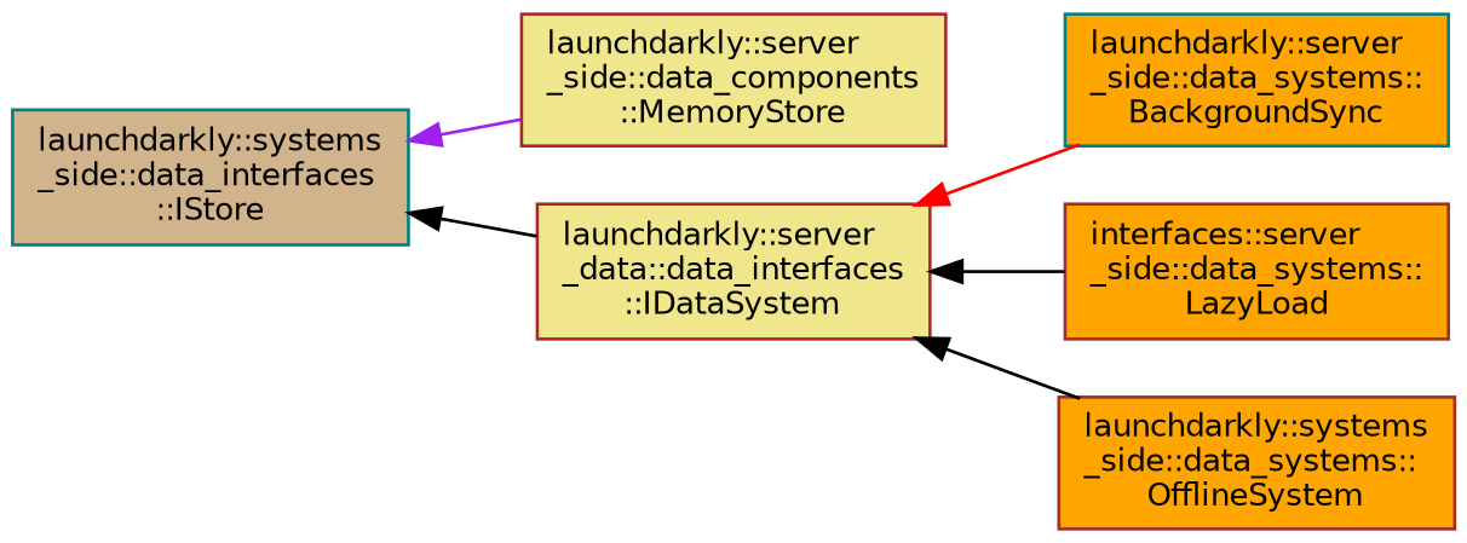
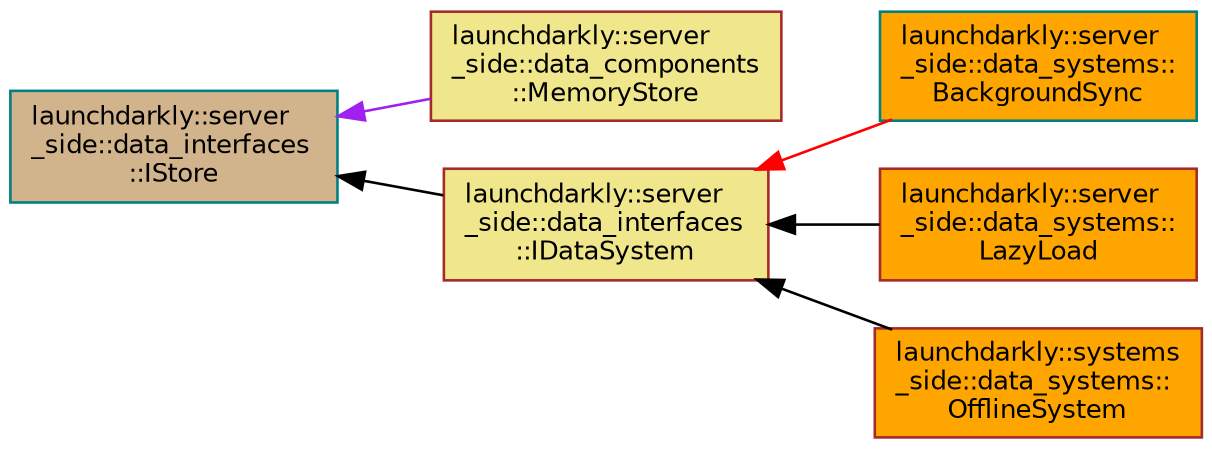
  digraph {
    rankdir=LR
    node [color=brown fillcolor=orange fontname=Helvetica fontsize=10 shape=record style=filled]
    edge [color=black dir=back fontname=Helvetica fontsize=10 labelfontname=Helvetica labelfontsize=10 style=solid]
-   n1 [color=teal fillcolor=tan fontcolor=black height=0.2 label="launchdarkly::systems\l_side::data_interfaces\l::IStore" width=0.4]
+   n1 [color=teal fillcolor=tan fontcolor=black height=0.2 label="launchdarkly::server\l_side::data_interfaces\l::IStore" width=0.4]
    n2 [fillcolor=khaki height=0.2 label="launchdarkly::server\l_side::data_components\l::MemoryStore" width=0.4]
-   n3 [fillcolor=khaki height=0.2 label="launchdarkly::server\l_data::data_interfaces\l::IDataSystem" width=0.4]
+   n3 [fillcolor=khaki height=0.2 label="launchdarkly::server\l_side::data_interfaces\l::IDataSystem" width=0.4]
    n4 [color=teal height=0.2 label="launchdarkly::server\l_side::data_systems::\lBackgroundSync" width=0.4]
-   n5 [height=0.2 label="interfaces::server\l_side::data_systems::\lLazyLoad" width=0.4]
+   n5 [height=0.2 label="launchdarkly::server\l_side::data_systems::\lLazyLoad" width=0.4]
    n6 [height=0.2 label="launchdarkly::systems\l_side::data_systems::\lOfflineSystem" width=0.4]
    n1 -> n2 [color=purple]
    n1 -> n3
    n3 -> n4 [color=red]
    n3 -> n5
    n3 -> n6
  }
